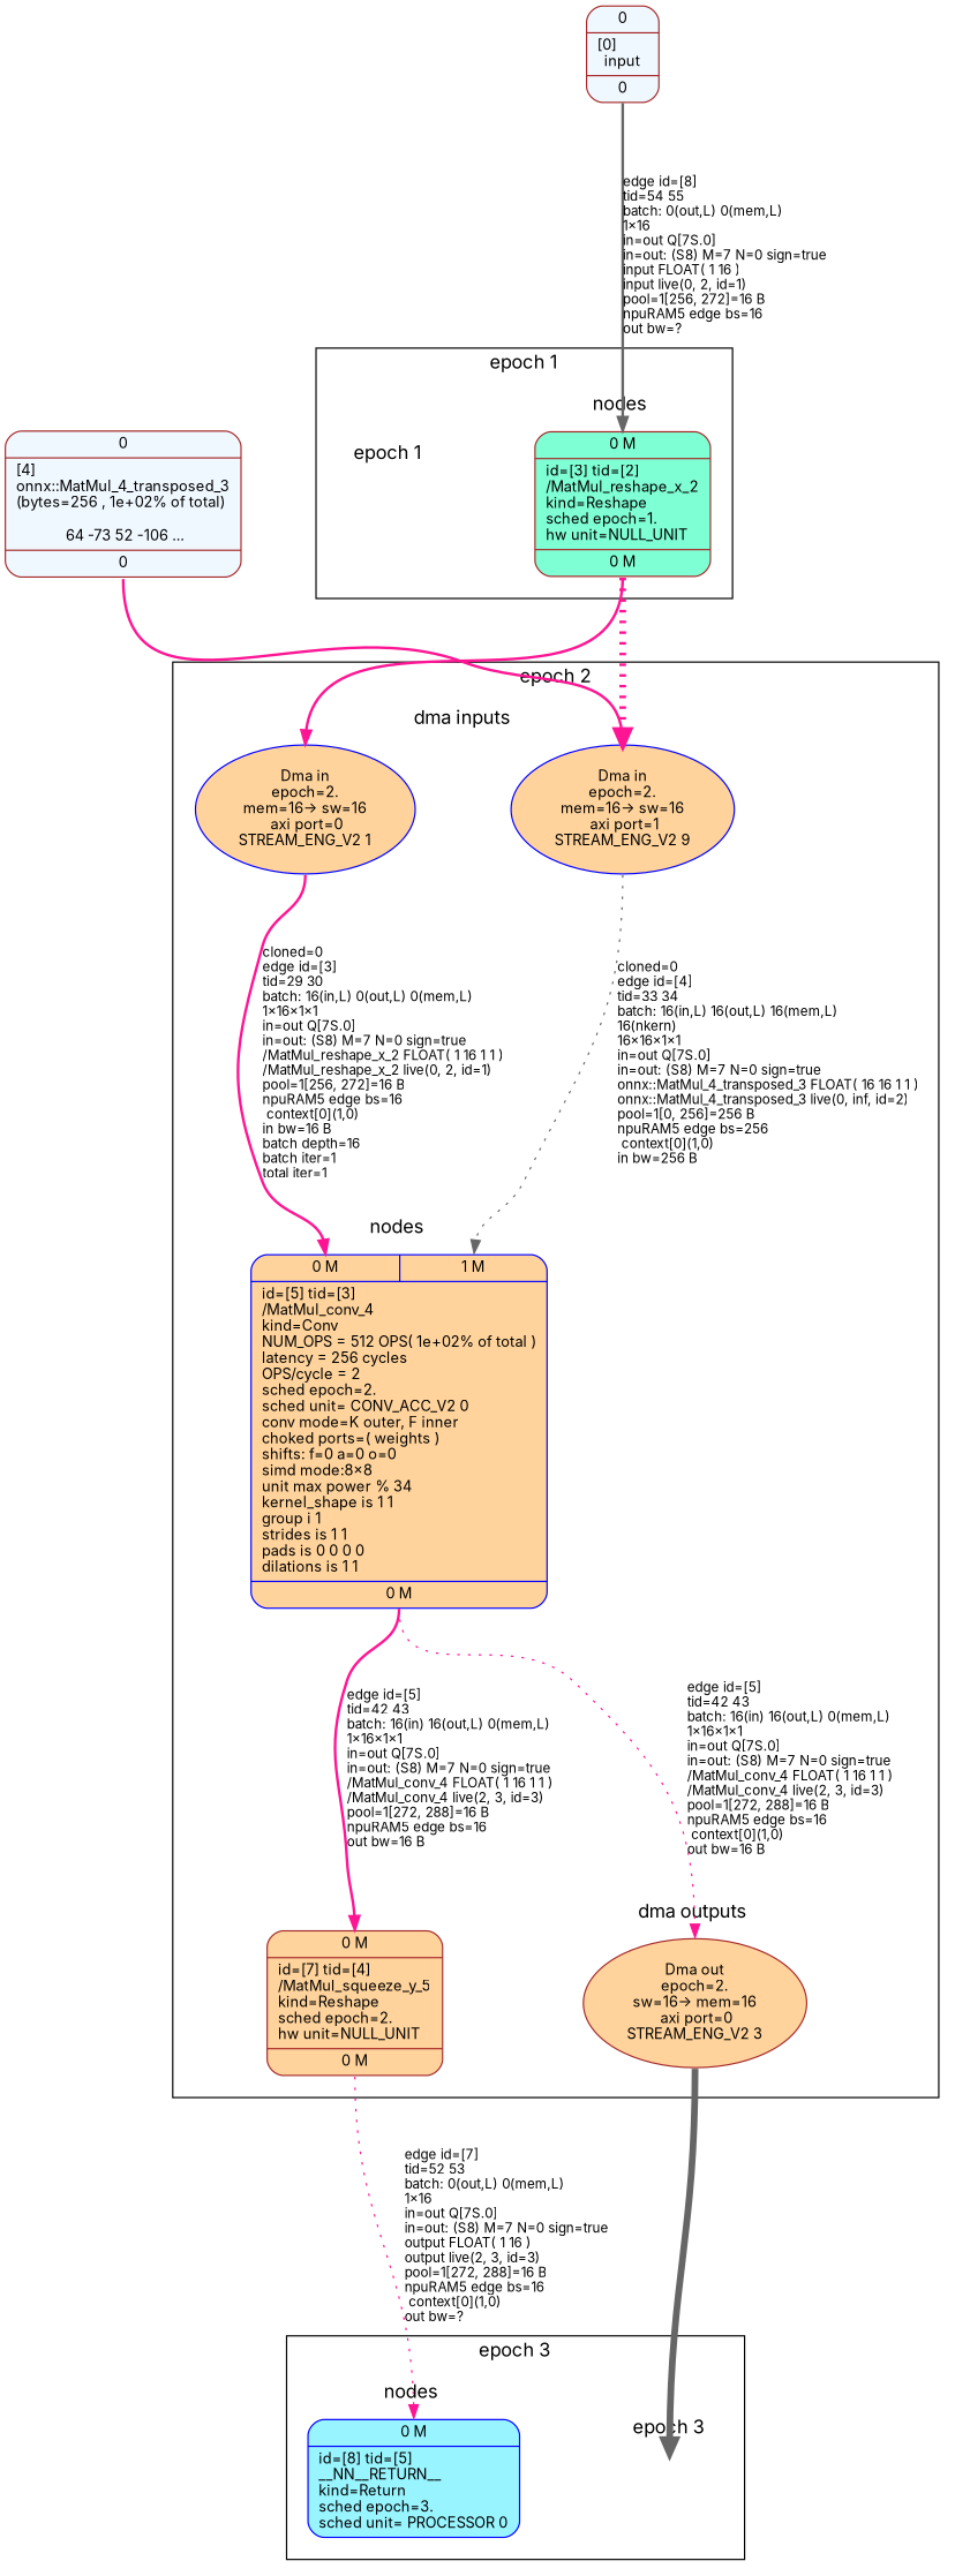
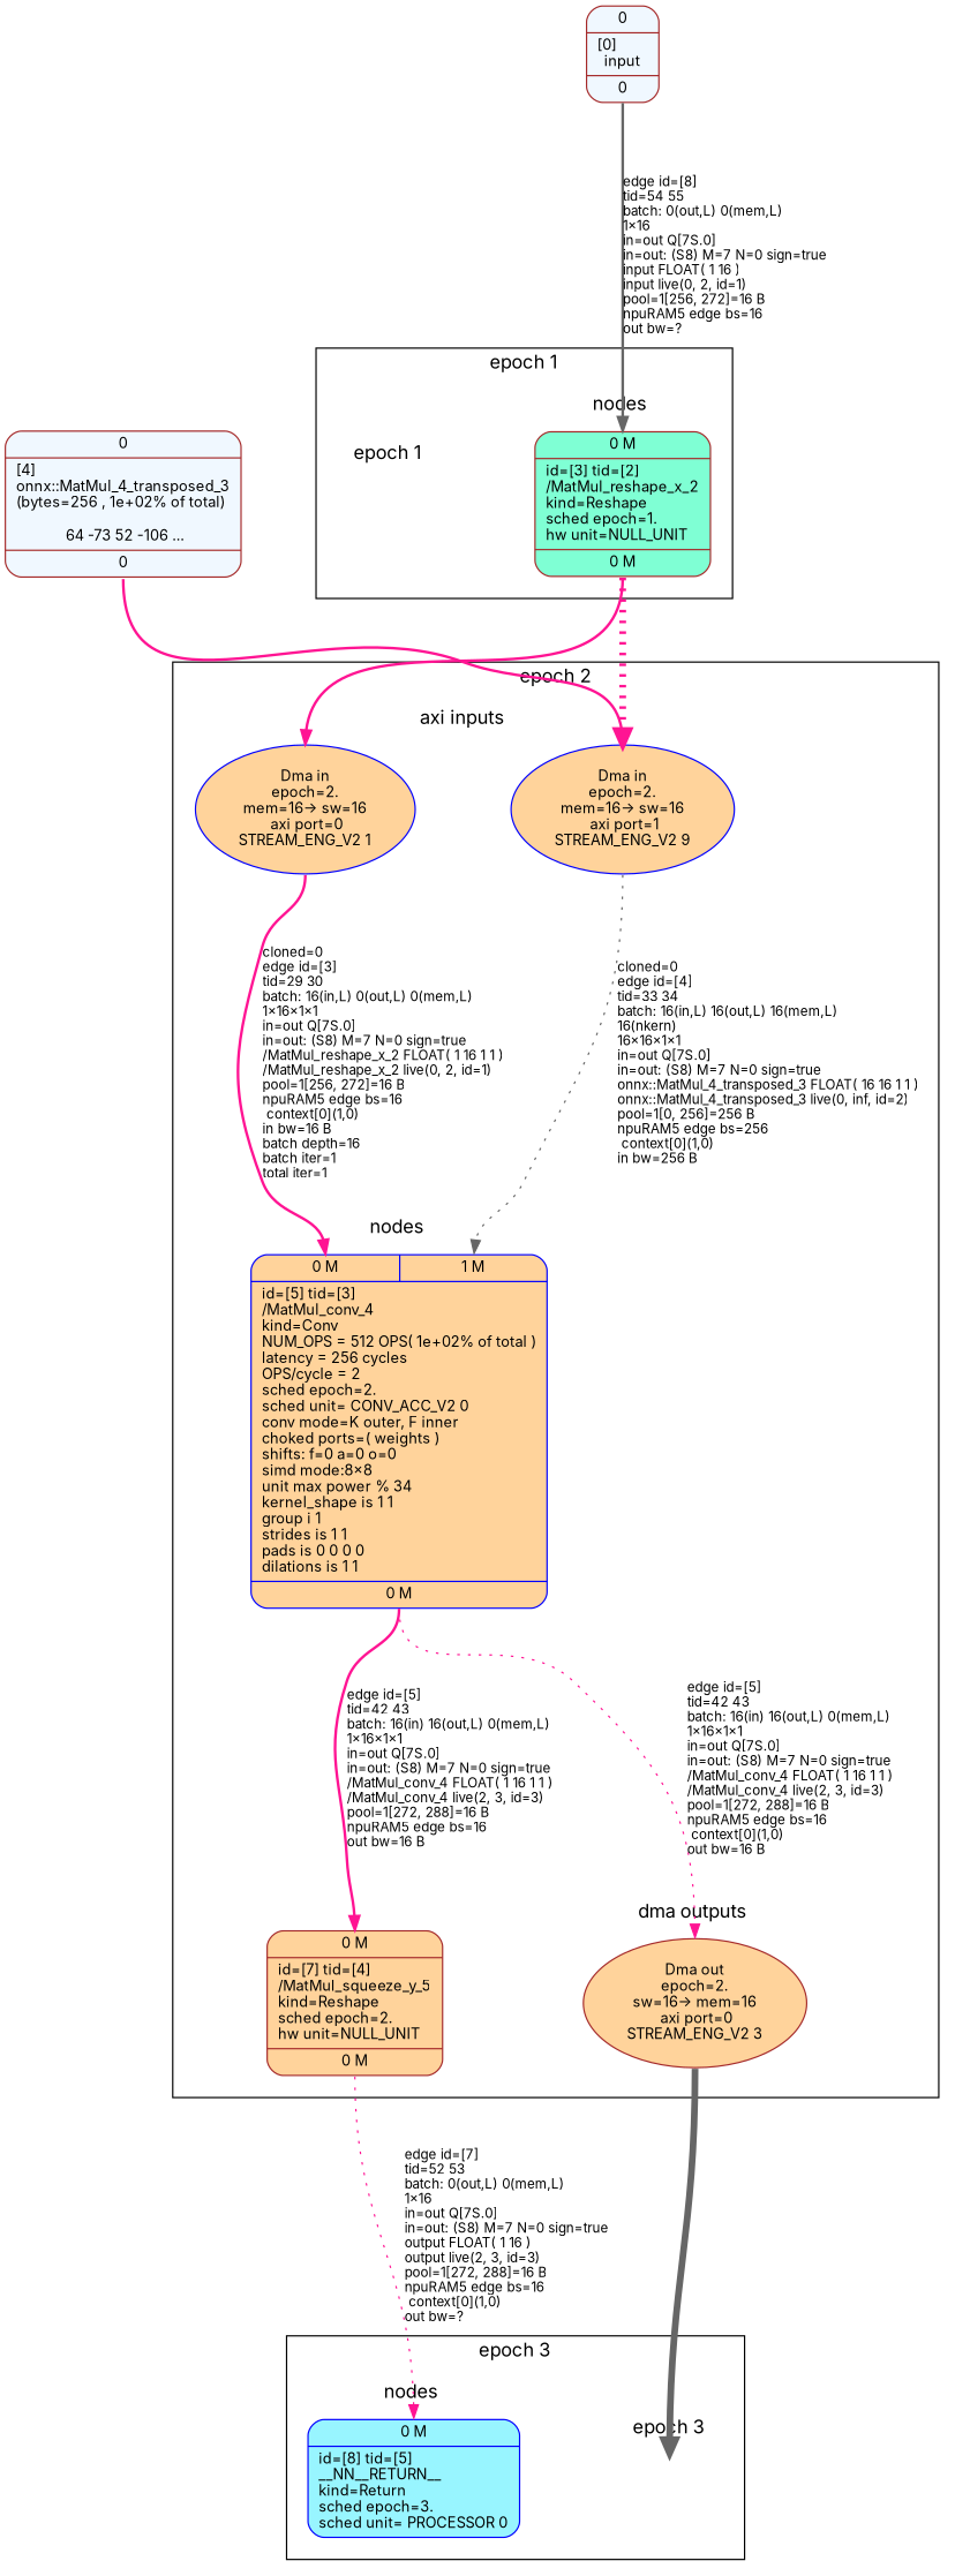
  digraph {
    compound=true
    fontname=Inter
    fontsize=11
    nodesep=1
    rankdir=BU
    ranksep=1.5
    splines=spline
    node [color=brown fillcolor=burlywood1 fontname=Inter fontsize=11 shape=record style="rounded,filled"]
    edge [color=deeppink fontname=Inter fontsize=10 headport=n style=bold tailport="o0:s"]
    n1 [fillcolor=aquamarine label="{ { < i0>  0 M } | id=[3] tid=[2]\l/MatMul_reshape_x_2\lkind=Reshape\lsched epoch=1.\lhw unit=NULL_UNIT\l | { < o0>  0 M } }"]
    dummy_1 [style=invis color="" fillcolor="" shape=""]
    n3 [color=blue label="{ { < i0>  0 M  | < i1>  1 M } | id=[5] tid=[3]\l/MatMul_conv_4\lkind=Conv\lNUM_OPS = 512 OPS( 1e+02% of total )\llatency = 256 cycles\lOPS/cycle = 2\lsched epoch=2.\lsched unit= CONV_ACC_V2 0\lconv mode=K outer, F inner\lchoked ports=( weights  )\lshifts: f=0 a=0 o=0\lsimd mode:8x8\lunit max power % 34\lkernel_shape is 1 1\lgroup i 1\lstrides is 1 1\lpads is 0 0 0 0\ldilations is 1 1\l | { < o0>  0 M } }"]
    n4 [label="{ { < i0>  0 M } | id=[7] tid=[4]\l/MatMul_squeeze_y_5\lkind=Reshape\lsched epoch=2.\lhw unit=NULL_UNIT\l | { < o0>  0 M } }"]
    n5 [color=blue label="Dma in\nepoch=2.\nmem=16-> sw=16\n axi port=1\nSTREAM_ENG_V2 9" shape=ellipse width=0.1]
    n6 [color=blue label="Dma in\nepoch=2.\nmem=16-> sw=16\n axi port=0\nSTREAM_ENG_V2 1" shape=ellipse width=0.1]
    n7 [label="Dma out\nepoch=2.\nsw=16-> mem=16\n axi port=0\nSTREAM_ENG_V2 3" shape=ellipse width=0.1]
    n8 [color=blue fillcolor=cadetblue1 label="{ { < i0>  0 M } | id=[8] tid=[5]\l__NN__RETURN__\lkind=Return\lsched epoch=3.\lsched unit= PROCESSOR 0\l}"]
    dummy_3 [style=invis color="" fillcolor="" shape=""]
    n10 [fillcolor=aliceblue label="{ { <i0> 0} |  [4]\lonnx::MatMul_4_transposed_3\l(bytes=256 , 1e+02% of total)\l\l 64 -73 52 -106 ... | { <o0> 0} }"]
    n11 [fillcolor=aliceblue label="{ { <i0> 0} |  [0]\linput | { <o0> 0} }"]
    subgraph cluster_1 {
      fontsize=14
      label="epoch 1"
      subgraph cluster_2 {
        fontsize=14
        label="nodes "
        peripheries=0
        n1
      }
      subgraph cluster_3 {
        fontsize=14
        label="epoch 1"
        peripheries=0
        dummy_1
      }
    }
    subgraph cluster_4 {
      fontsize=14
      label="epoch 3"
      subgraph cluster_5 {
        fontsize=14
        label="nodes "
        peripheries=0
        n8
      }
      subgraph cluster_6 {
        fontsize=14
        label="epoch 3"
        peripheries=0
        dummy_3
      }
    }
    subgraph cluster_7 {
      fontsize=14
      label="epoch 2"
      subgraph cluster_8 {
        fontsize=14
        label="nodes "
        peripheries=0
        n3
        n4
      }
      subgraph cluster_9 {
        fontsize=14
        label="dma outputs "
        peripheries=0
        n7
      }
      subgraph cluster_10 {
        fontsize=14
-       label="dma inputs "
+       label="axi inputs "
        peripheries=0
        n5
        n6
      }
    }
    n1 -> n5 [penwidth=5 strength=1000 style=dotted tailport=s]
    n1 -> n6 [penwidth=2]
    n3 -> n4 [headport="i0:n" label="edge id=[5]\ltid=42 43\lbatch: 16(in) 16(out,L) 0(mem,L) \l1x16x1x1\lin=out Q[7S.0]\lin=out: (S8) M=7 N=0 sign=true\l/MatMul_conv_4 FLOAT( 1 16 1 1 )\l/MatMul_conv_4 live(2, 3, id=3)\lpool=1[272, 288]=16 B\lnpuRAM5 edge bs=16\lout bw=16 B\l"]
    n3 -> n7 [label="edge id=[5]\ltid=42 43\lbatch: 16(in) 16(out,L) 0(mem,L) \l1x16x1x1\lin=out Q[7S.0]\lin=out: (S8) M=7 N=0 sign=true\l/MatMul_conv_4 FLOAT( 1 16 1 1 )\l/MatMul_conv_4 live(2, 3, id=3)\lpool=1[272, 288]=16 B\lnpuRAM5 edge bs=16\l context[0](1,0)\lout bw=16 B\l" style=dotted]
    n4 -> n8 [headport="i0:n" label="edge id=[7]\ltid=52 53\lbatch: 0(out,L) 0(mem,L) \l1x16\lin=out Q[7S.0]\lin=out: (S8) M=7 N=0 sign=true\loutput FLOAT( 1 16 )\loutput live(2, 3, id=3)\lpool=1[272, 288]=16 B\lnpuRAM5 edge bs=16\l context[0](1,0)\lout bw=?\l" style=dotted]
    n5 -> n3 [color=gray40 headport="i1:n" label="cloned=0\ledge id=[4]\ltid=33 34\lbatch: 16(in,L) 16(out,L) 16(mem,L) \l16(nkern) \l16x16x1x1\lin=out Q[7S.0]\lin=out: (S8) M=7 N=0 sign=true\lonnx::MatMul_4_transposed_3 FLOAT( 16 16 1 1 )\lonnx::MatMul_4_transposed_3 live(0, inf, id=2)\lpool=1[0, 256]=256 B\lnpuRAM5 edge bs=256\l context[0](1,0)\lin bw=256 B\l" style=dotted tailport=s]
    n6 -> n3 [headport="i0:n" label="cloned=0\ledge id=[3]\ltid=29 30\lbatch: 16(in,L) 0(out,L) 0(mem,L) \l1x16x1x1\lin=out Q[7S.0]\lin=out: (S8) M=7 N=0 sign=true\l/MatMul_reshape_x_2 FLOAT( 1 16 1 1 )\l/MatMul_reshape_x_2 live(0, 2, id=1)\lpool=1[256, 272]=16 B\lnpuRAM5 edge bs=16\l context[0](1,0)\lin bw=16 B\lbatch depth=16\lbatch iter=1\ltotal iter=1\l" tailport=s]
    n7 -> dummy_3 [color=gray40 penwidth=5 strength=1000 tailport=s]
    n10 -> n5 [penwidth=2]
    n11 -> n1 [color=gray40 headport="i0:n" label="edge id=[8]\ltid=54 55\lbatch: 0(out,L) 0(mem,L) \l1x16\lin=out Q[7S.0]\lin=out: (S8) M=7 N=0 sign=true\linput FLOAT( 1 16 )\linput live(0, 2, id=1)\lpool=1[256, 272]=16 B\lnpuRAM5 edge bs=16\lout bw=?\l"]
  }
